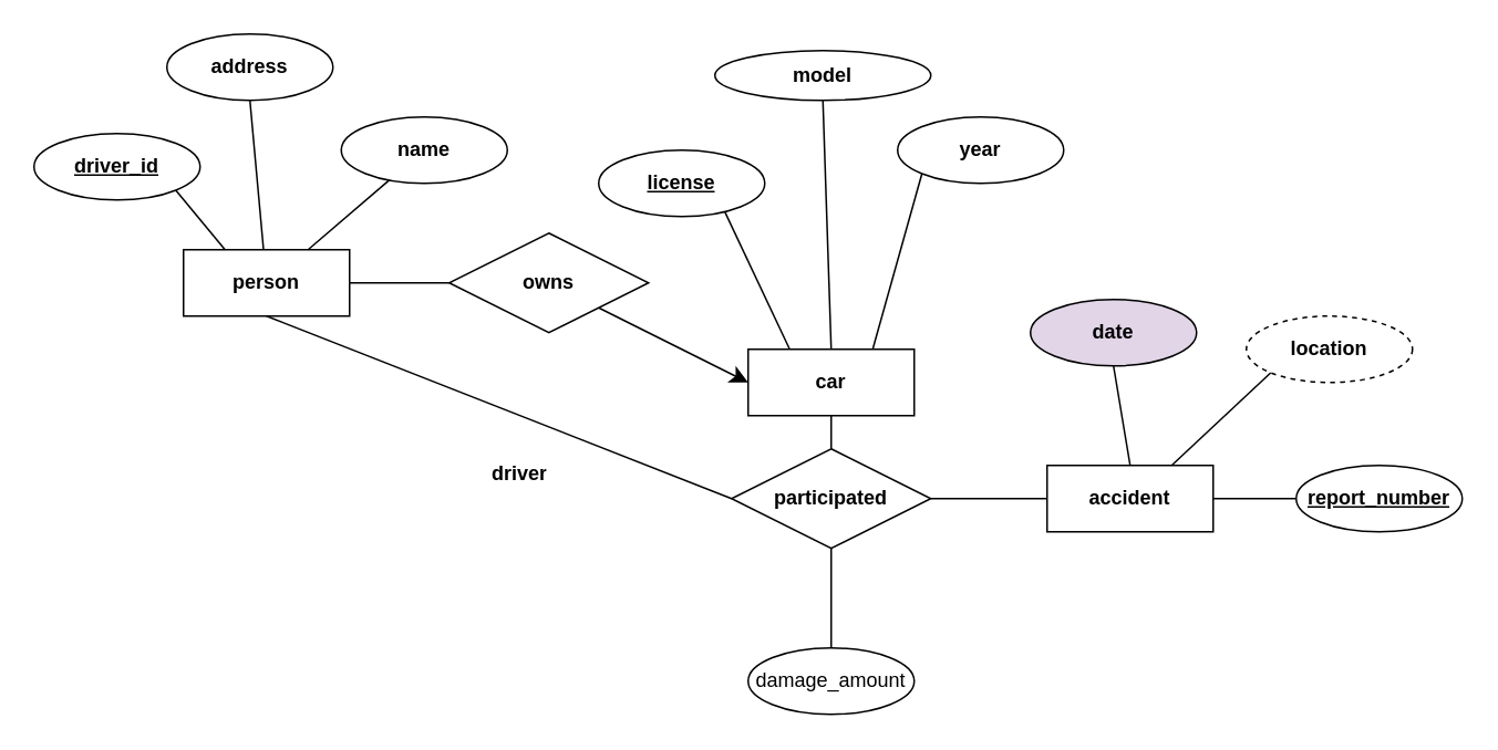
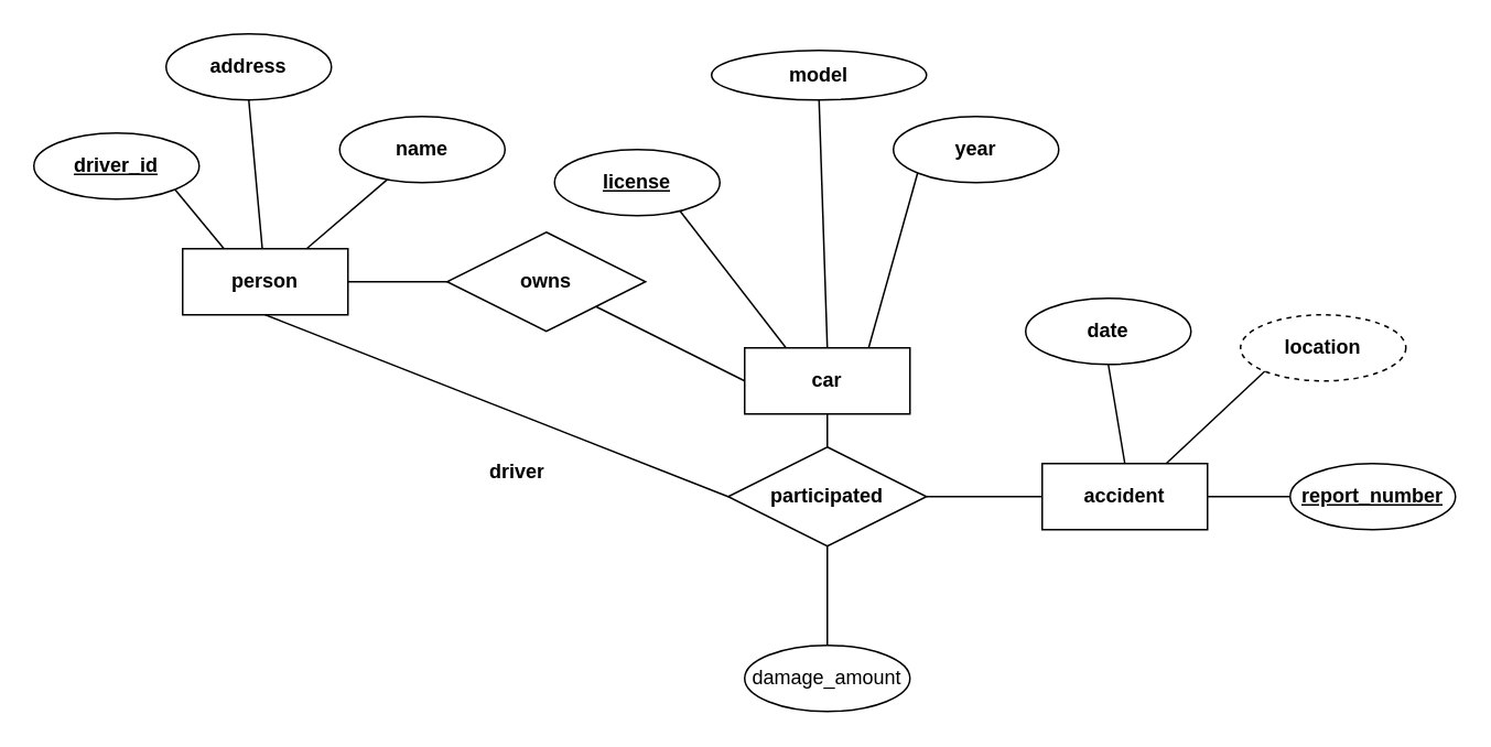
  <mxCell id="0" />
  <mxCell id="1" parent="0" />
  <mxCell id="2" value="&lt;b&gt;person&lt;/b&gt;" style="whiteSpace=wrap;html=1;align=center;" vertex="1" parent="1"><mxGeometry x="110" y="150" width="100" height="40" as="geometry" /></mxCell>
  <mxCell id="3" value="&lt;b&gt;name&lt;/b&gt;" style="ellipse;whiteSpace=wrap;html=1;align=center;" vertex="1" parent="1"><mxGeometry x="205" y="70" width="100" height="40" as="geometry" /></mxCell>
  <mxCell id="4" value="&lt;b&gt;address&lt;/b&gt;" style="ellipse;whiteSpace=wrap;html=1;align=center;" vertex="1" parent="1"><mxGeometry x="100" y="20" width="100" height="40" as="geometry" /></mxCell>
  <mxCell id="5" value="&lt;b&gt;driver_id&lt;/b&gt;" style="ellipse;whiteSpace=wrap;html=1;align=center;fontStyle=4;" vertex="1" parent="1"><mxGeometry x="20" y="80" width="100" height="40" as="geometry" /></mxCell>
  <mxCell id="6" value="" style="endArrow=none;html=1;rounded=0;fontSize=12;startSize=8;endSize=8;exitX=0.75;exitY=0;exitDx=0;exitDy=0;" edge="1" parent="1" source="2" target="3"><mxGeometry width="50" height="50" relative="1" as="geometry"><mxPoint x="155" y="160" as="sourcePoint" /><mxPoint x="205" y="110" as="targetPoint" /></mxGeometry></mxCell>
  <mxCell id="7" value="" style="endArrow=none;html=1;rounded=0;fontSize=12;startSize=8;endSize=8;exitX=1;exitY=1;exitDx=0;exitDy=0;entryX=0.25;entryY=0;entryDx=0;entryDy=0;" edge="1" parent="1" source="5" target="2"><mxGeometry width="50" height="50" relative="1" as="geometry"><mxPoint x="130" y="190" as="sourcePoint" /><mxPoint x="180" y="140" as="targetPoint" /></mxGeometry></mxCell>
  <mxCell id="8" value="" style="endArrow=none;html=1;rounded=0;fontSize=12;startSize=8;endSize=8;entryX=0.5;entryY=1;entryDx=0;entryDy=0;" edge="1" parent="1" source="2" target="4"><mxGeometry width="50" height="50" relative="1" as="geometry"><mxPoint x="130" y="190" as="sourcePoint" /><mxPoint x="180" y="140" as="targetPoint" /></mxGeometry></mxCell>
  <mxCell id="9" value="&lt;b&gt;owns&lt;/b&gt;" style="shape=rhombus;perimeter=rhombusPerimeter;whiteSpace=wrap;html=1;align=center;" vertex="1" parent="1"><mxGeometry x="270" y="140" width="120" height="60" as="geometry" /></mxCell>
  <mxCell id="10" value="&lt;b&gt;car&lt;/b&gt;" style="whiteSpace=wrap;html=1;align=center;" vertex="1" parent="1"><mxGeometry x="450" y="210" width="100" height="40" as="geometry" /></mxCell>
- <mxCell id="11" value="&lt;b&gt;license&lt;/b&gt;" style="ellipse;whiteSpace=wrap;html=1;align=center;fontStyle=4;" vertex="1" parent="1"><mxGeometry x="360" y="90" width="100" height="40" as="geometry" /></mxCell>
+ <mxCell id="11" value="&lt;b&gt;license&lt;/b&gt;" style="ellipse;whiteSpace=wrap;html=1;align=center;fontStyle=4;" vertex="1" parent="1"><mxGeometry x="335" y="90" width="100" height="40" as="geometry" /></mxCell>
  <mxCell id="12" value="&lt;b&gt;model&lt;/b&gt;" style="ellipse;whiteSpace=wrap;html=1;align=center;" vertex="1" parent="1"><mxGeometry x="430" y="30" width="130" height="30" as="geometry" /></mxCell>
  <mxCell id="13" value="&lt;b&gt;year&lt;/b&gt;" style="ellipse;whiteSpace=wrap;html=1;align=center;" vertex="1" parent="1"><mxGeometry x="540" y="70" width="100" height="40" as="geometry" /></mxCell>
  <mxCell id="14" value="" style="endArrow=none;html=1;rounded=0;fontSize=12;startSize=8;endSize=8;entryX=0;entryY=1;entryDx=0;entryDy=0;exitX=0.75;exitY=0;exitDx=0;exitDy=0;" edge="1" parent="1" source="10" target="13"><mxGeometry width="50" height="50" relative="1" as="geometry"><mxPoint x="450" y="210" as="sourcePoint" /><mxPoint x="500" y="160" as="targetPoint" /></mxGeometry></mxCell>
  <mxCell id="15" value="" style="endArrow=none;html=1;rounded=0;fontSize=12;startSize=8;endSize=8;entryX=0.25;entryY=0;entryDx=0;entryDy=0;exitX=0.76;exitY=0.932;exitDx=0;exitDy=0;exitPerimeter=0;" edge="1" parent="1" source="11" target="10"><mxGeometry width="50" height="50" relative="1" as="geometry"><mxPoint x="410" y="180" as="sourcePoint" /><mxPoint x="460" y="130" as="targetPoint" /></mxGeometry></mxCell>
  <mxCell id="16" value="" style="endArrow=none;html=1;rounded=0;fontSize=12;startSize=8;endSize=8;exitX=0.5;exitY=0;exitDx=0;exitDy=0;entryX=0.5;entryY=1;entryDx=0;entryDy=0;" edge="1" parent="1" source="10" target="12"><mxGeometry width="50" height="50" relative="1" as="geometry"><mxPoint x="475" y="135" as="sourcePoint" /><mxPoint x="525" y="85" as="targetPoint" /></mxGeometry></mxCell>
  <mxCell id="17" value="&lt;b&gt;participated&lt;/b&gt;" style="shape=rhombus;perimeter=rhombusPerimeter;whiteSpace=wrap;html=1;align=center;" vertex="1" parent="1"><mxGeometry x="440" y="270" width="120" height="60" as="geometry" /></mxCell>
  <mxCell id="18" value="" style="endArrow=none;html=1;rounded=0;fontSize=12;startSize=8;endSize=8;entryX=0.5;entryY=1;entryDx=0;entryDy=0;exitX=0;exitY=0.5;exitDx=0;exitDy=0;" edge="1" parent="1" source="17" target="2"><mxGeometry width="50" height="50" relative="1" as="geometry"><mxPoint x="460" y="320" as="sourcePoint" /><mxPoint x="510" y="270" as="targetPoint" /></mxGeometry></mxCell>
  <mxCell id="19" value="&lt;b&gt;driver&lt;/b&gt;" style="text;strokeColor=none;fillColor=none;align=left;verticalAlign=middle;spacingLeft=4;spacingRight=4;overflow=hidden;points=[[0,0.5],[1,0.5]];portConstraint=eastwest;rotatable=0;whiteSpace=wrap;html=1;" vertex="1" parent="1"><mxGeometry x="290" y="270" width="50" height="30" as="geometry" /></mxCell>
  <mxCell id="20" value="" style="endArrow=none;html=1;rounded=0;fontSize=12;startSize=8;endSize=8;entryX=0.5;entryY=1;entryDx=0;entryDy=0;exitX=0.5;exitY=0;exitDx=0;exitDy=0;" edge="1" parent="1" source="17" target="10"><mxGeometry width="50" height="50" relative="1" as="geometry"><mxPoint x="460" y="320" as="sourcePoint" /><mxPoint x="510" y="270" as="targetPoint" /></mxGeometry></mxCell>
  <mxCell id="21" value="&lt;b&gt;location&lt;/b&gt;" style="ellipse;whiteSpace=wrap;html=1;align=center;dashed=1;" vertex="1" parent="1"><mxGeometry x="750" y="190" width="100" height="40" as="geometry" /></mxCell>
  <mxCell id="22" value="&lt;b&gt;accident&lt;/b&gt;" style="whiteSpace=wrap;html=1;align=center;" vertex="1" parent="1"><mxGeometry x="630" y="280" width="100" height="40" as="geometry" /></mxCell>
  <mxCell id="23" value="&lt;b&gt;report_number&lt;/b&gt;" style="ellipse;whiteSpace=wrap;html=1;align=center;fontStyle=4;" vertex="1" parent="1"><mxGeometry x="780" y="280" width="100" height="40" as="geometry" /></mxCell>
- <mxCell id="24" value="&lt;b&gt;date&lt;/b&gt;" style="ellipse;whiteSpace=wrap;html=1;align=center;fillColor=#e1d5e7;" vertex="1" parent="1"><mxGeometry x="620" y="180" width="100" height="40" as="geometry" /></mxCell>
+ <mxCell id="24" value="&lt;b&gt;date&lt;/b&gt;" style="ellipse;whiteSpace=wrap;html=1;align=center;" vertex="1" parent="1"><mxGeometry x="620" y="180" width="100" height="40" as="geometry" /></mxCell>
  <mxCell id="25" value="" style="endArrow=none;html=1;rounded=0;fontSize=12;startSize=8;endSize=8;exitX=1;exitY=0.5;exitDx=0;exitDy=0;entryX=0;entryY=0.5;entryDx=0;entryDy=0;" edge="1" parent="1" source="22" target="23"><mxGeometry width="50" height="50" relative="1" as="geometry"><mxPoint x="730" y="330" as="sourcePoint" /><mxPoint x="780" y="280" as="targetPoint" /></mxGeometry></mxCell>
  <mxCell id="26" value="" style="endArrow=none;html=1;rounded=0;fontSize=12;startSize=8;endSize=8;exitX=0.5;exitY=0;exitDx=0;exitDy=0;entryX=0.5;entryY=1;entryDx=0;entryDy=0;" edge="1" parent="1" source="22" target="24"><mxGeometry width="50" height="50" relative="1" as="geometry"><mxPoint x="655" y="270" as="sourcePoint" /><mxPoint x="705" y="220" as="targetPoint" /></mxGeometry></mxCell>
  <mxCell id="27" value="" style="endArrow=none;html=1;rounded=0;fontSize=12;startSize=8;endSize=8;entryX=0;entryY=1;entryDx=0;entryDy=0;exitX=0.75;exitY=0;exitDx=0;exitDy=0;" edge="1" parent="1" source="22" target="21"><mxGeometry width="50" height="50" relative="1" as="geometry"><mxPoint x="730" y="330" as="sourcePoint" /><mxPoint x="780" y="280" as="targetPoint" /></mxGeometry></mxCell>
  <mxCell id="28" value="" style="endArrow=none;html=1;rounded=0;fontSize=12;startSize=8;endSize=8;exitX=1;exitY=0.5;exitDx=0;exitDy=0;" edge="1" parent="1" source="17"><mxGeometry width="50" height="50" relative="1" as="geometry"><mxPoint x="610" y="350" as="sourcePoint" /><mxPoint x="630" y="300" as="targetPoint" /></mxGeometry></mxCell>
  <mxCell id="29" value="damage_amount" style="ellipse;whiteSpace=wrap;html=1;align=center;" vertex="1" parent="1"><mxGeometry x="450" y="390" width="100" height="40" as="geometry" /></mxCell>
  <mxCell id="30" value="" style="endArrow=none;html=1;rounded=0;fontSize=12;startSize=8;endSize=8;exitX=0.5;exitY=0;exitDx=0;exitDy=0;entryX=0.5;entryY=1;entryDx=0;entryDy=0;" edge="1" parent="1" source="29" target="17"><mxGeometry width="50" height="50" relative="1" as="geometry"><mxPoint x="490" y="350" as="sourcePoint" /><mxPoint x="540" y="300" as="targetPoint" /></mxGeometry></mxCell>
- <mxCell id="31" value="" style="endArrow=classic;html=1;rounded=0;fontSize=12;startSize=8;endSize=8;entryX=0;entryY=0.5;entryDx=0;entryDy=0;" edge="1" parent="1" source="9" target="10"><mxGeometry width="50" height="50" relative="1" as="geometry"><mxPoint x="390" y="220" as="sourcePoint" /><mxPoint x="440" y="170" as="targetPoint" /></mxGeometry></mxCell>
+ <mxCell id="31" value="" style="endArrow=none;html=1;rounded=0;fontSize=12;startSize=8;endSize=8;entryX=0;entryY=0.5;entryDx=0;entryDy=0;" edge="1" parent="1" source="9" target="10"><mxGeometry width="50" height="50" relative="1" as="geometry"><mxPoint x="390" y="220" as="sourcePoint" /><mxPoint x="440" y="170" as="targetPoint" /></mxGeometry></mxCell>
  <mxCell id="32" value="" style="endArrow=none;html=1;rounded=0;fontSize=12;startSize=8;endSize=8;exitX=1;exitY=0.5;exitDx=0;exitDy=0;entryX=0;entryY=0.5;entryDx=0;entryDy=0;" edge="1" parent="1" source="2" target="9"><mxGeometry width="50" height="50" relative="1" as="geometry"><mxPoint x="280" y="270" as="sourcePoint" /><mxPoint x="330" y="220" as="targetPoint" /></mxGeometry></mxCell>
